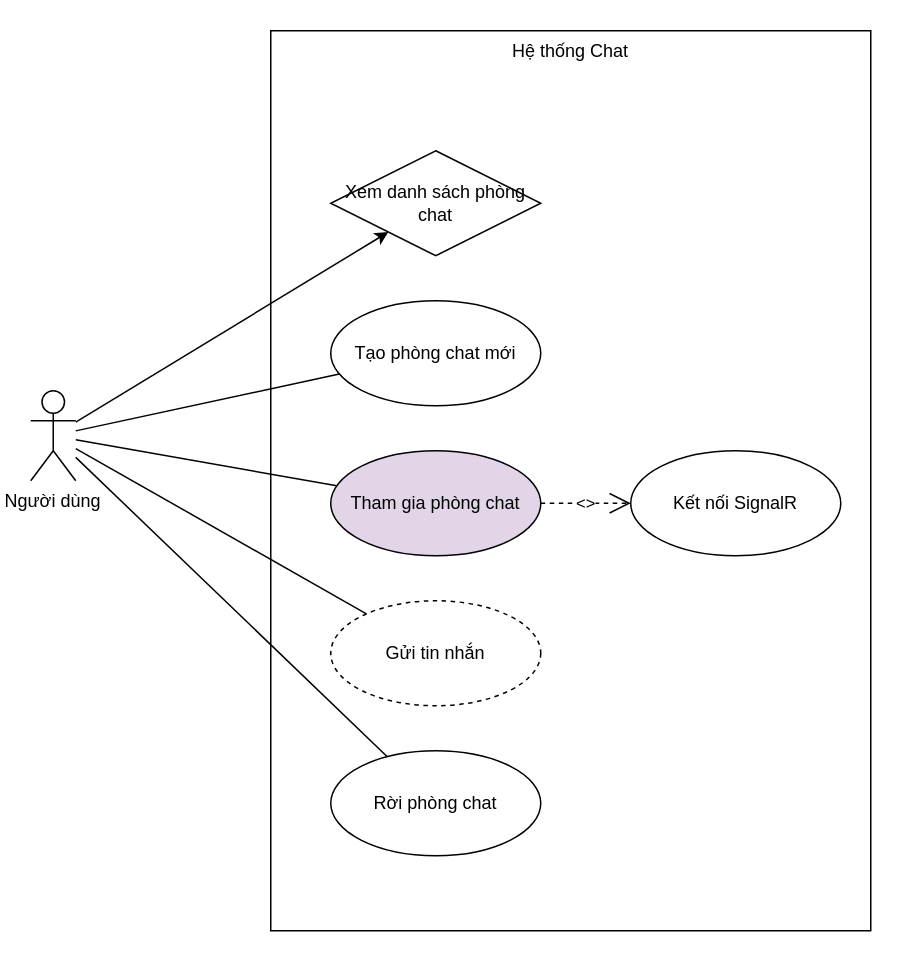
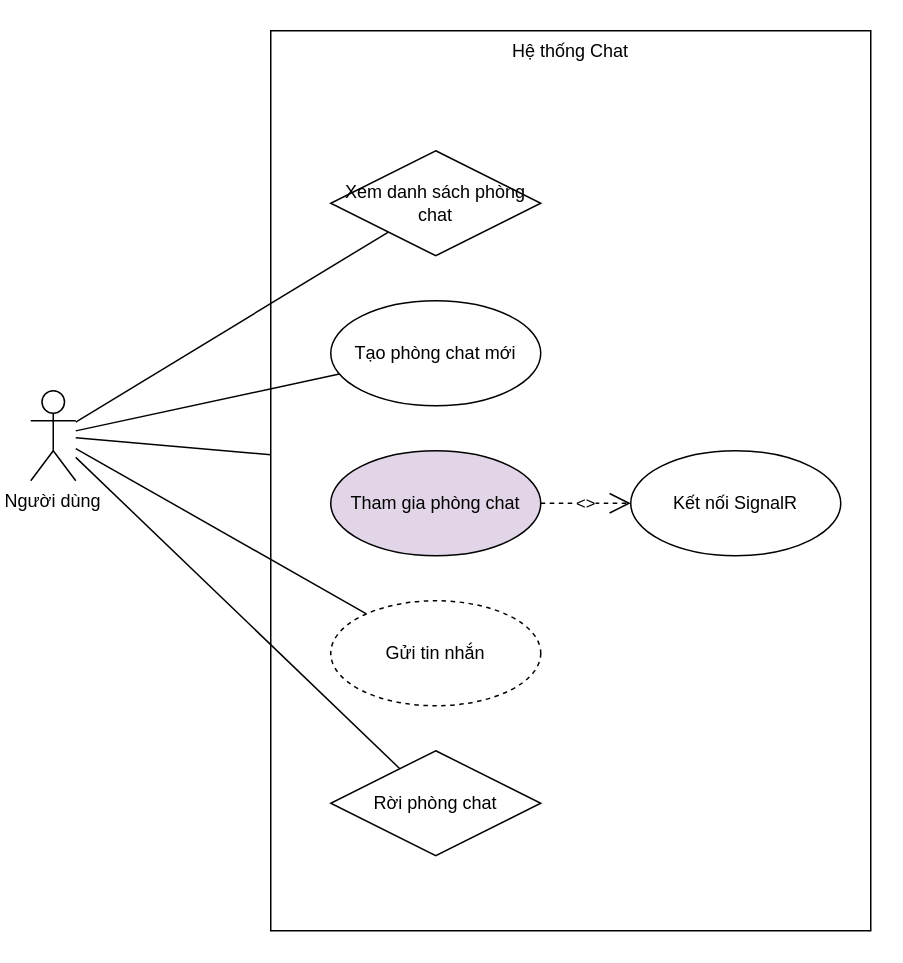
  <mxCell id="0" />
  <mxCell id="1" parent="0" />
  <mxCell id="2" value="Hệ thống Chat" style="shape=rectangle;whiteSpace=wrap;html=1;align=center;verticalAlign=top;" vertex="1" parent="1"><mxGeometry x="180" y="20" width="400" height="600" as="geometry" /></mxCell>
  <mxCell id="3" value="Người dùng" style="shape=umlActor;verticalLabelPosition=bottom;verticalAlign=top;" vertex="1" parent="1"><mxGeometry x="20" y="260" width="30" height="60" as="geometry" /></mxCell>
  <mxCell id="4" value="Xem danh sách phòng chat" style="rhombus;whiteSpace=wrap;html=1;" vertex="1" parent="1"><mxGeometry x="220" y="100" width="140" height="70" as="geometry" /></mxCell>
  <mxCell id="5" value="Tạo phòng chat mới" style="ellipse;whiteSpace=wrap;html=1;" vertex="1" parent="1"><mxGeometry x="220" y="200" width="140" height="70" as="geometry" /></mxCell>
  <mxCell id="6" value="Tham gia phòng chat" style="ellipse;whiteSpace=wrap;html=1;fillColor=#e1d5e7;" vertex="1" parent="1"><mxGeometry x="220" y="300" width="140" height="70" as="geometry" /></mxCell>
  <mxCell id="7" value="Gửi tin nhắn" style="ellipse;whiteSpace=wrap;html=1;dashed=1;" vertex="1" parent="1"><mxGeometry x="220" y="400" width="140" height="70" as="geometry" /></mxCell>
- <mxCell id="8" value="Rời phòng chat" style="ellipse;whiteSpace=wrap;html=1;" vertex="1" parent="1"><mxGeometry x="220" y="500" width="140" height="70" as="geometry" /></mxCell>
+ <mxCell id="8" value="Rời phòng chat" style="rhombus;whiteSpace=wrap;html=1;" vertex="1" parent="1"><mxGeometry x="220" y="500" width="140" height="70" as="geometry" /></mxCell>
  <mxCell id="9" value="&lt;&lt;include&gt;&gt;" style="endArrow=open;endSize=12;dashed=1;html=1;exitX=1;exitY=0.5;exitDx=0;exitDy=0;entryX=0;entryY=0.5;entryDx=0;entryDy=0;" edge="1" parent="1" source="6" target="10"><mxGeometry width="160" relative="1" as="geometry" /></mxCell>
  <mxCell id="10" value="Kết nối SignalR" style="ellipse;whiteSpace=wrap;html=1;" vertex="1" parent="1"><mxGeometry x="420" y="300" width="140" height="70" as="geometry" /></mxCell>
- <mxCell id="11" value="" style="endArrow=classic;html=1;" edge="1" parent="1" source="3" target="4"><mxGeometry relative="1" as="geometry" /></mxCell>
+ <mxCell id="11" value="" style="endArrow=none;html=1;" edge="1" parent="1" source="3" target="4"><mxGeometry relative="1" as="geometry" /></mxCell>
  <mxCell id="12" value="" style="endArrow=none;html=1;" edge="1" parent="1" source="3" target="5"><mxGeometry relative="1" as="geometry" /></mxCell>
- <mxCell id="13" value="" style="endArrow=none;html=1;" edge="1" parent="1" source="3" target="6"><mxGeometry relative="1" as="geometry" /></mxCell>
+ <mxCell id="13" value="" style="endArrow=none;html=1;" edge="1" parent="1" source="3" target="2"><mxGeometry relative="1" as="geometry" /></mxCell>
  <mxCell id="14" value="" style="endArrow=none;html=1;" edge="1" parent="1" source="3" target="7"><mxGeometry relative="1" as="geometry" /></mxCell>
  <mxCell id="15" value="" style="endArrow=none;html=1;" edge="1" parent="1" source="3" target="8"><mxGeometry relative="1" as="geometry" /></mxCell>
